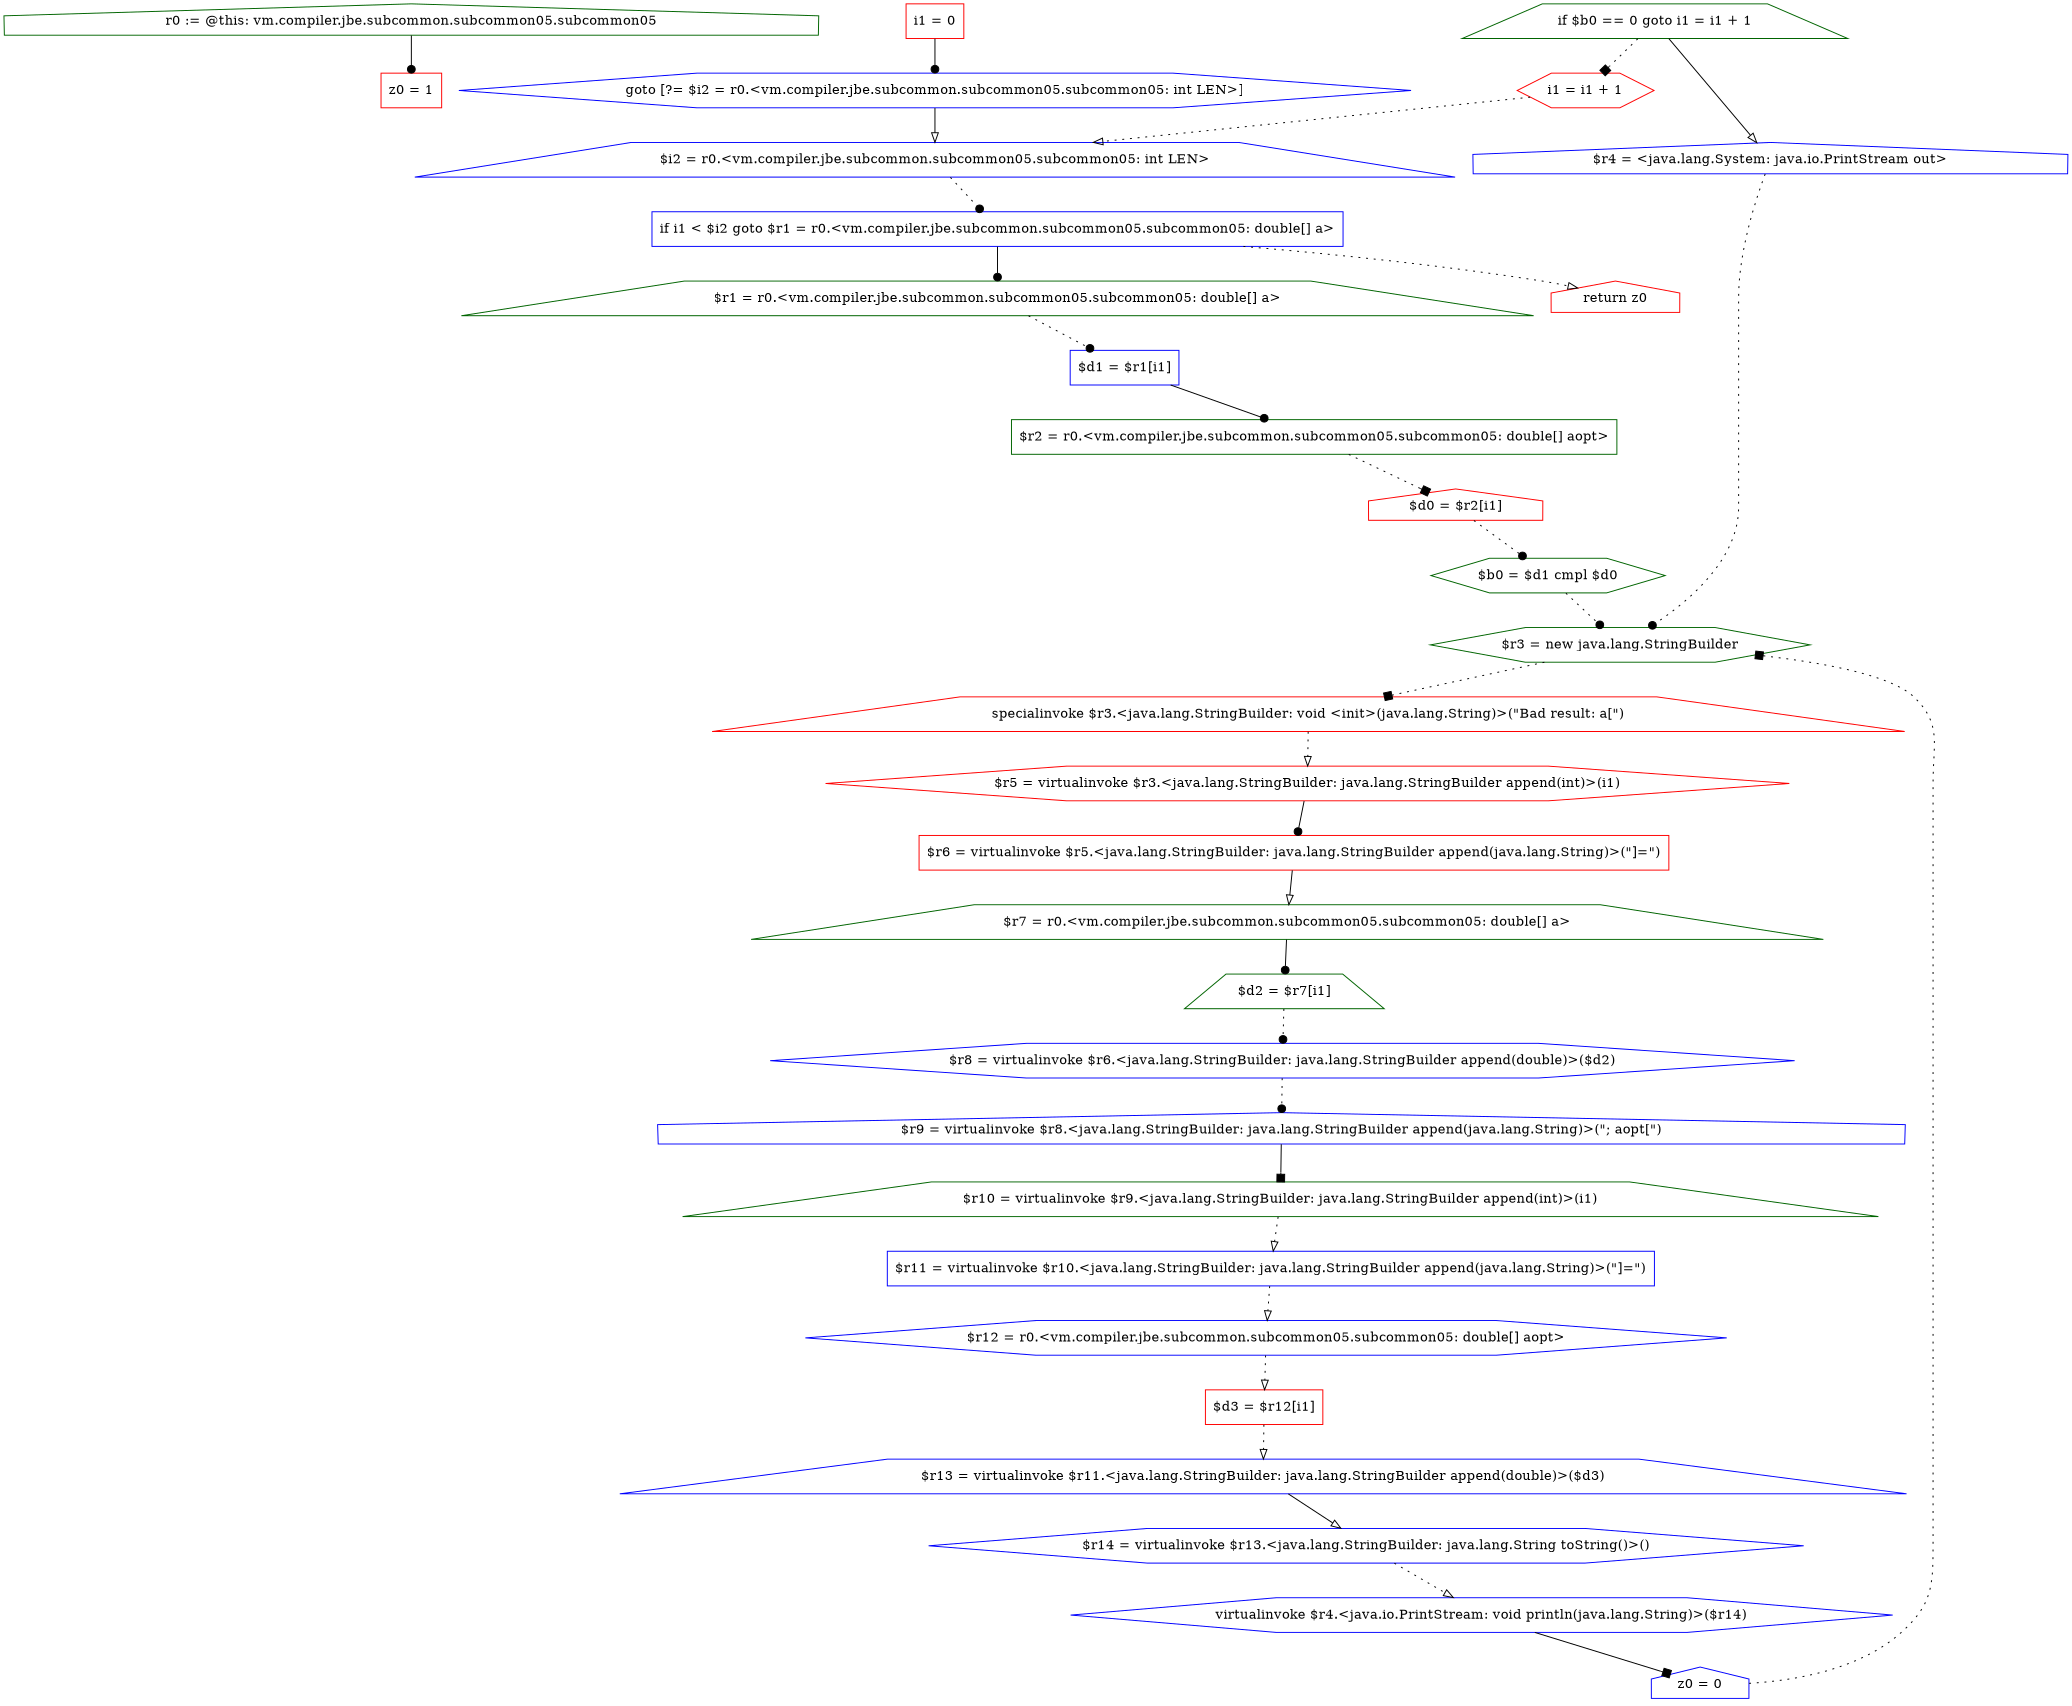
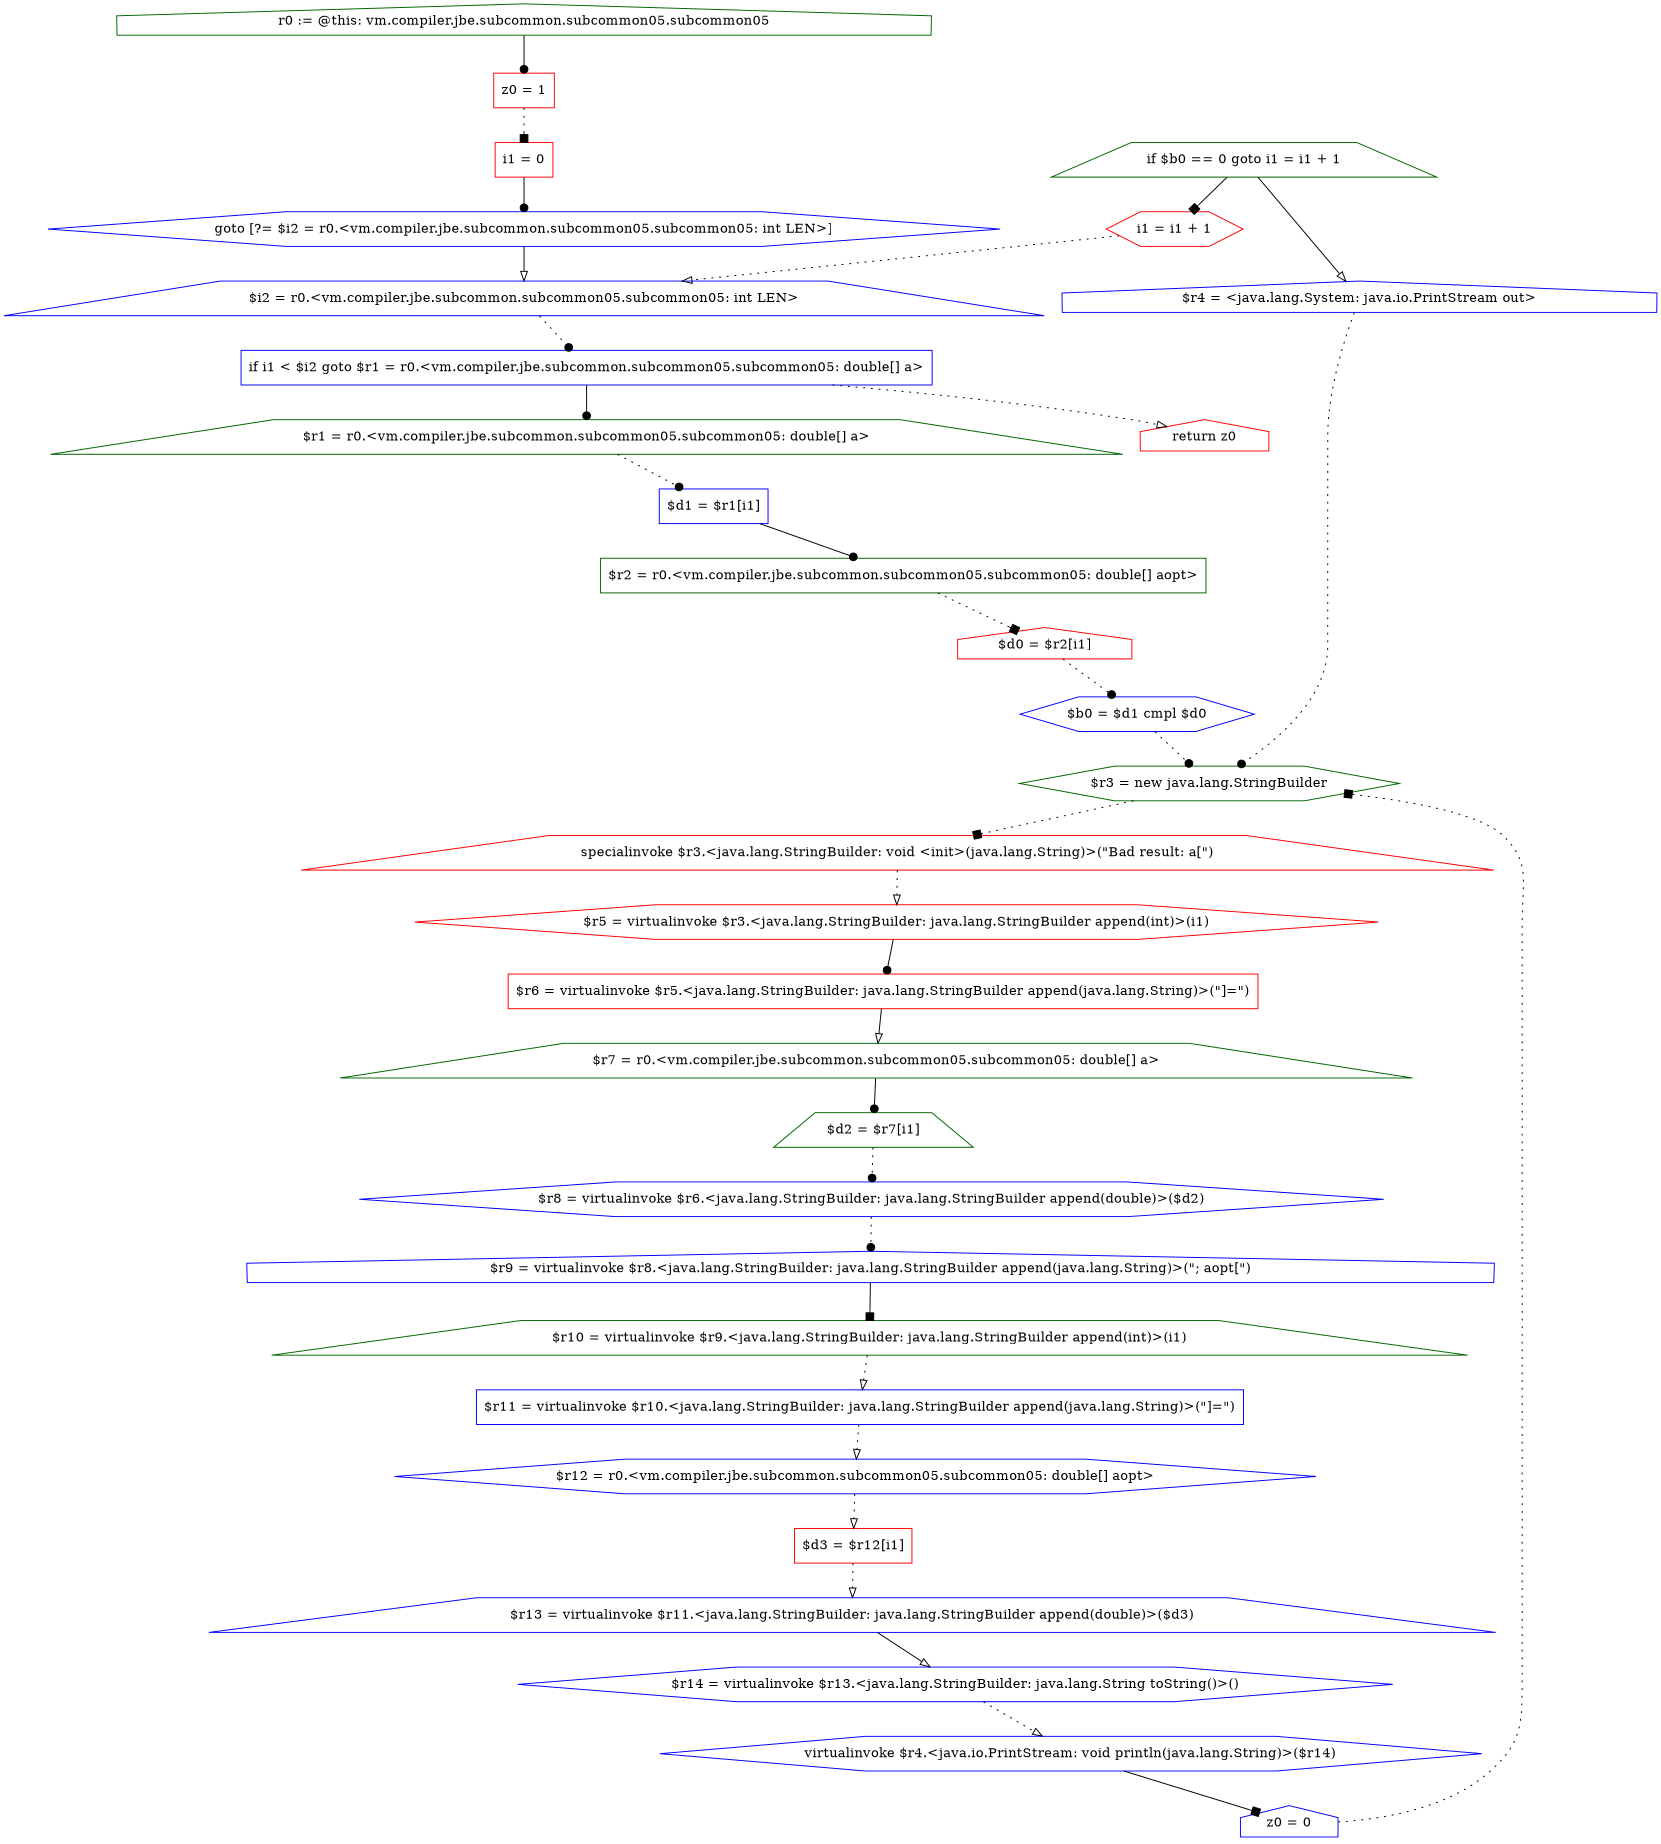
  digraph {
    node [color=blue shape=hexagon]
    edge [arrowhead=dot style=dotted]
    "r0 := @this: vm.compiler.jbe.subcommon.subcommon05.subcommon05" [color=darkgreen shape=house]
    "z0 = 1" [color=red shape=box]
    "i1 = 0" [color=red shape=box]
    "goto [?= $i2 = r0.<vm.compiler.jbe.subcommon.subcommon05.subcommon05: int LEN>]"
    "$i2 = r0.<vm.compiler.jbe.subcommon.subcommon05.subcommon05: int LEN>" [shape=trapezium]
    "if i1 < $i2 goto $r1 = r0.<vm.compiler.jbe.subcommon.subcommon05.subcommon05: double[] a>" [shape=box]
    "$r1 = r0.<vm.compiler.jbe.subcommon.subcommon05.subcommon05: double[] a>" [color=darkgreen shape=trapezium]
    "$d1 = $r1[i1]" [shape=box]
    "$r2 = r0.<vm.compiler.jbe.subcommon.subcommon05.subcommon05: double[] aopt>" [color=darkgreen shape=box]
    "$d0 = $r2[i1]" [color=red shape=house]
-   "$b0 = $d1 cmpl $d0" [color=darkgreen]
+   "$b0 = $d1 cmpl $d0"
    "$r3 = new java.lang.StringBuilder" [color=darkgreen]
    "if $b0 == 0 goto i1 = i1 + 1" [color=darkgreen shape=trapezium]
    "$r4 = <java.lang.System: java.io.PrintStream out>" [shape=house]
    "i1 = i1 + 1" [color=red]
    "specialinvoke $r3.<java.lang.StringBuilder: void <init>(java.lang.String)>(\"Bad result: a[\")" [color=red shape=trapezium]
    "$r5 = virtualinvoke $r3.<java.lang.StringBuilder: java.lang.StringBuilder append(int)>(i1)" [color=red]
    "$r6 = virtualinvoke $r5.<java.lang.StringBuilder: java.lang.StringBuilder append(java.lang.String)>(\"]=\")" [color=red shape=box]
    "$r7 = r0.<vm.compiler.jbe.subcommon.subcommon05.subcommon05: double[] a>" [color=darkgreen shape=trapezium]
    "$d2 = $r7[i1]" [color=darkgreen shape=trapezium]
    "$r8 = virtualinvoke $r6.<java.lang.StringBuilder: java.lang.StringBuilder append(double)>($d2)"
    "$r9 = virtualinvoke $r8.<java.lang.StringBuilder: java.lang.StringBuilder append(java.lang.String)>(\"; aopt[\")" [shape=house]
    "$r10 = virtualinvoke $r9.<java.lang.StringBuilder: java.lang.StringBuilder append(int)>(i1)" [color=darkgreen shape=trapezium]
    "$r11 = virtualinvoke $r10.<java.lang.StringBuilder: java.lang.StringBuilder append(java.lang.String)>(\"]=\")" [shape=box]
    "$r12 = r0.<vm.compiler.jbe.subcommon.subcommon05.subcommon05: double[] aopt>"
    "$d3 = $r12[i1]" [color=red shape=box]
    "$r13 = virtualinvoke $r11.<java.lang.StringBuilder: java.lang.StringBuilder append(double)>($d3)" [shape=trapezium]
    "$r14 = virtualinvoke $r13.<java.lang.StringBuilder: java.lang.String toString()>()"
    "virtualinvoke $r4.<java.io.PrintStream: void println(java.lang.String)>($r14)"
    "z0 = 0" [shape=house]
    "return z0" [color=red shape=house]
    "r0 := @this: vm.compiler.jbe.subcommon.subcommon05.subcommon05" -> "z0 = 1" [style=solid]
+   "z0 = 1" -> "i1 = 0" [arrowhead=box]
    "i1 = 0" -> "goto [?= $i2 = r0.<vm.compiler.jbe.subcommon.subcommon05.subcommon05: int LEN>]" [style=solid]
    "goto [?= $i2 = r0.<vm.compiler.jbe.subcommon.subcommon05.subcommon05: int LEN>]" -> "$i2 = r0.<vm.compiler.jbe.subcommon.subcommon05.subcommon05: int LEN>" [arrowhead=onormal style=solid]
    "$i2 = r0.<vm.compiler.jbe.subcommon.subcommon05.subcommon05: int LEN>" -> "if i1 < $i2 goto $r1 = r0.<vm.compiler.jbe.subcommon.subcommon05.subcommon05: double[] a>"
    "if i1 < $i2 goto $r1 = r0.<vm.compiler.jbe.subcommon.subcommon05.subcommon05: double[] a>" -> "$r1 = r0.<vm.compiler.jbe.subcommon.subcommon05.subcommon05: double[] a>" [style=solid]
    "if i1 < $i2 goto $r1 = r0.<vm.compiler.jbe.subcommon.subcommon05.subcommon05: double[] a>" -> "return z0" [arrowhead=onormal]
    "$r1 = r0.<vm.compiler.jbe.subcommon.subcommon05.subcommon05: double[] a>" -> "$d1 = $r1[i1]"
    "$d1 = $r1[i1]" -> "$r2 = r0.<vm.compiler.jbe.subcommon.subcommon05.subcommon05: double[] aopt>" [style=solid]
    "$r2 = r0.<vm.compiler.jbe.subcommon.subcommon05.subcommon05: double[] aopt>" -> "$d0 = $r2[i1]" [arrowhead=box]
    "$d0 = $r2[i1]" -> "$b0 = $d1 cmpl $d0"
    "$b0 = $d1 cmpl $d0" -> "$r3 = new java.lang.StringBuilder"
    "$r3 = new java.lang.StringBuilder" -> "specialinvoke $r3.<java.lang.StringBuilder: void <init>(java.lang.String)>(\"Bad result: a[\")" [arrowhead=box]
    "if $b0 == 0 goto i1 = i1 + 1" -> "$r4 = <java.lang.System: java.io.PrintStream out>" [arrowhead=onormal style=solid]
-   "if $b0 == 0 goto i1 = i1 + 1" -> "i1 = i1 + 1" [arrowhead=box]
+   "if $b0 == 0 goto i1 = i1 + 1" -> "i1 = i1 + 1" [arrowhead=box style=solid]
    "$r4 = <java.lang.System: java.io.PrintStream out>" -> "$r3 = new java.lang.StringBuilder"
    "i1 = i1 + 1" -> "$i2 = r0.<vm.compiler.jbe.subcommon.subcommon05.subcommon05: int LEN>" [arrowhead=onormal]
    "specialinvoke $r3.<java.lang.StringBuilder: void <init>(java.lang.String)>(\"Bad result: a[\")" -> "$r5 = virtualinvoke $r3.<java.lang.StringBuilder: java.lang.StringBuilder append(int)>(i1)" [arrowhead=onormal]
    "$r5 = virtualinvoke $r3.<java.lang.StringBuilder: java.lang.StringBuilder append(int)>(i1)" -> "$r6 = virtualinvoke $r5.<java.lang.StringBuilder: java.lang.StringBuilder append(java.lang.String)>(\"]=\")" [style=solid]
    "$r6 = virtualinvoke $r5.<java.lang.StringBuilder: java.lang.StringBuilder append(java.lang.String)>(\"]=\")" -> "$r7 = r0.<vm.compiler.jbe.subcommon.subcommon05.subcommon05: double[] a>" [arrowhead=onormal style=solid]
    "$r7 = r0.<vm.compiler.jbe.subcommon.subcommon05.subcommon05: double[] a>" -> "$d2 = $r7[i1]" [style=solid]
    "$d2 = $r7[i1]" -> "$r8 = virtualinvoke $r6.<java.lang.StringBuilder: java.lang.StringBuilder append(double)>($d2)"
    "$r8 = virtualinvoke $r6.<java.lang.StringBuilder: java.lang.StringBuilder append(double)>($d2)" -> "$r9 = virtualinvoke $r8.<java.lang.StringBuilder: java.lang.StringBuilder append(java.lang.String)>(\"; aopt[\")"
    "$r9 = virtualinvoke $r8.<java.lang.StringBuilder: java.lang.StringBuilder append(java.lang.String)>(\"; aopt[\")" -> "$r10 = virtualinvoke $r9.<java.lang.StringBuilder: java.lang.StringBuilder append(int)>(i1)" [arrowhead=box style=solid]
    "$r10 = virtualinvoke $r9.<java.lang.StringBuilder: java.lang.StringBuilder append(int)>(i1)" -> "$r11 = virtualinvoke $r10.<java.lang.StringBuilder: java.lang.StringBuilder append(java.lang.String)>(\"]=\")" [arrowhead=onormal]
    "$r11 = virtualinvoke $r10.<java.lang.StringBuilder: java.lang.StringBuilder append(java.lang.String)>(\"]=\")" -> "$r12 = r0.<vm.compiler.jbe.subcommon.subcommon05.subcommon05: double[] aopt>" [arrowhead=onormal]
    "$r12 = r0.<vm.compiler.jbe.subcommon.subcommon05.subcommon05: double[] aopt>" -> "$d3 = $r12[i1]" [arrowhead=onormal]
    "$d3 = $r12[i1]" -> "$r13 = virtualinvoke $r11.<java.lang.StringBuilder: java.lang.StringBuilder append(double)>($d3)" [arrowhead=onormal]
    "$r13 = virtualinvoke $r11.<java.lang.StringBuilder: java.lang.StringBuilder append(double)>($d3)" -> "$r14 = virtualinvoke $r13.<java.lang.StringBuilder: java.lang.String toString()>()" [arrowhead=onormal style=solid]
    "$r14 = virtualinvoke $r13.<java.lang.StringBuilder: java.lang.String toString()>()" -> "virtualinvoke $r4.<java.io.PrintStream: void println(java.lang.String)>($r14)" [arrowhead=onormal]
    "virtualinvoke $r4.<java.io.PrintStream: void println(java.lang.String)>($r14)" -> "z0 = 0" [arrowhead=box style=solid]
    "z0 = 0" -> "$r3 = new java.lang.StringBuilder" [arrowhead=box]
  }
